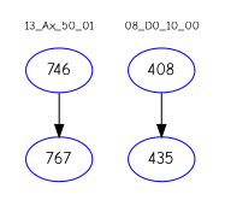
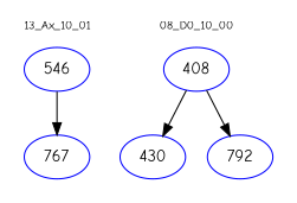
  digraph {
    fontname="Comic Neue"
    node [color=blue fontname="Comic Neue"]
    edge [color=black fontname="Comic Neue"]
-   n1 [label=746]
+   n1 [label=546]
    n2 [label=767]
    n3 [label=408]
-   n4 [label=435]
+   n4 [label=430]
+   n5 [label=792]
    subgraph cluster_1 {
      color=white
      fontsize=10
-     label="13_Ax_50_01"
+     label="13_Ax_10_01"
      n1
      n2
    }
    subgraph cluster_2 {
      color=white
      fontsize=10
      label="08_D0_10_00"
      n3
      n4
+     n5
    }
    n1 -> n2
    n3 -> n4
+   n3 -> n5
  }
